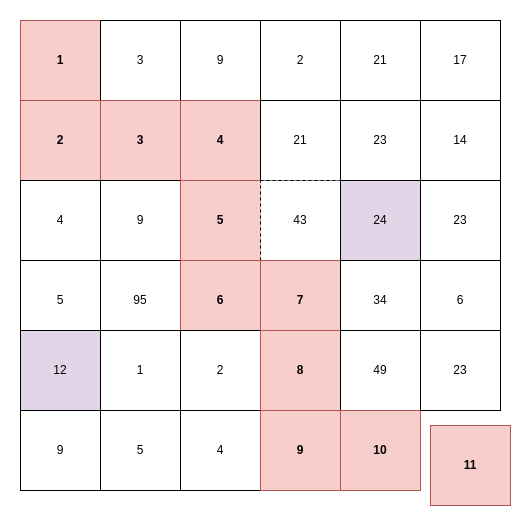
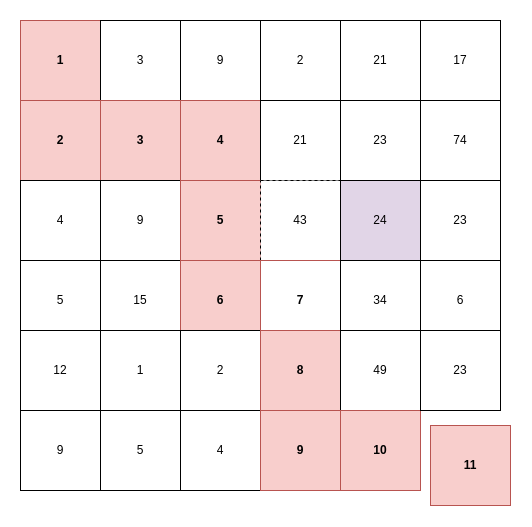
  <mxCell id="0" />
  <mxCell id="1" parent="0" />
  <mxCell id="2" value="&lt;b&gt;1&lt;/b&gt;" style="whiteSpace=wrap;html=1;aspect=fixed;fillColor=#f8cecc;strokeColor=#b85450;" vertex="1" parent="1"><mxGeometry width="80" height="80" as="geometry" x="20" y="20" /></mxCell>
  <mxCell id="3" value="3" style="whiteSpace=wrap;html=1;aspect=fixed;" vertex="1" parent="1"><mxGeometry x="100" width="80" height="80" as="geometry" y="20" /></mxCell>
  <mxCell id="4" value="9" style="whiteSpace=wrap;html=1;aspect=fixed;" vertex="1" parent="1"><mxGeometry x="180" width="80" height="80" as="geometry" y="20" /></mxCell>
  <mxCell id="5" value="2" style="whiteSpace=wrap;html=1;aspect=fixed;" vertex="1" parent="1"><mxGeometry x="260" width="80" height="80" as="geometry" y="20" /></mxCell>
  <mxCell id="6" value="21" style="whiteSpace=wrap;html=1;aspect=fixed;" vertex="1" parent="1"><mxGeometry x="340" width="80" height="80" as="geometry" y="20" /></mxCell>
  <mxCell id="7" value="2" style="whiteSpace=wrap;html=1;aspect=fixed;fontStyle=1;fillColor=#f8cecc;strokeColor=#b85450;" vertex="1" parent="1"><mxGeometry y="100" width="80" height="80" as="geometry" x="20" /></mxCell>
  <mxCell id="8" value="3" style="whiteSpace=wrap;html=1;aspect=fixed;fontStyle=1;fillColor=#f8cecc;strokeColor=#b85450;" vertex="1" parent="1"><mxGeometry x="100" y="100" width="80" height="80" as="geometry" /></mxCell>
  <mxCell id="9" value="4" style="whiteSpace=wrap;html=1;aspect=fixed;fontStyle=1;fillColor=#f8cecc;strokeColor=#b85450;" vertex="1" parent="1"><mxGeometry x="180" y="100" width="80" height="80" as="geometry" /></mxCell>
  <mxCell id="10" value="21" style="whiteSpace=wrap;html=1;aspect=fixed;" vertex="1" parent="1"><mxGeometry x="260" y="100" width="80" height="80" as="geometry" /></mxCell>
  <mxCell id="11" value="23" style="whiteSpace=wrap;html=1;aspect=fixed;" vertex="1" parent="1"><mxGeometry x="340" y="100" width="80" height="80" as="geometry" /></mxCell>
  <mxCell id="12" value="4" style="whiteSpace=wrap;html=1;aspect=fixed;" vertex="1" parent="1"><mxGeometry y="180" width="80" height="80" as="geometry" x="20" /></mxCell>
  <mxCell id="13" value="9" style="whiteSpace=wrap;html=1;aspect=fixed;" vertex="1" parent="1"><mxGeometry x="100" y="180" width="80" height="80" as="geometry" /></mxCell>
  <mxCell id="14" value="5" style="whiteSpace=wrap;html=1;aspect=fixed;fontStyle=1;fillColor=#f8cecc;strokeColor=#b85450;" vertex="1" parent="1"><mxGeometry x="180" y="180" width="80" height="80" as="geometry" /></mxCell>
  <mxCell id="15" value="43" style="whiteSpace=wrap;html=1;aspect=fixed;dashed=1;" vertex="1" parent="1"><mxGeometry x="260" y="180" width="80" height="80" as="geometry" /></mxCell>
  <mxCell id="16" value="24" style="whiteSpace=wrap;html=1;aspect=fixed;fillColor=#e1d5e7;" vertex="1" parent="1"><mxGeometry x="340" y="180" width="80" height="80" as="geometry" /></mxCell>
  <mxCell id="17" value="5" style="whiteSpace=wrap;html=1;aspect=fixed;" vertex="1" parent="1"><mxGeometry y="260" width="80" height="80" as="geometry" x="20" /></mxCell>
- <mxCell id="18" value="95" style="whiteSpace=wrap;html=1;aspect=fixed;" vertex="1" parent="1"><mxGeometry x="100" y="260" width="80" height="80" as="geometry" /></mxCell>
+ <mxCell id="18" value="15" style="whiteSpace=wrap;html=1;aspect=fixed;" vertex="1" parent="1"><mxGeometry x="100" y="260" width="80" height="80" as="geometry" /></mxCell>
  <mxCell id="19" value="6" style="whiteSpace=wrap;html=1;aspect=fixed;fontStyle=1;fillColor=#f8cecc;strokeColor=#b85450;" vertex="1" parent="1"><mxGeometry x="180" y="260" width="80" height="80" as="geometry" /></mxCell>
- <mxCell id="20" value="7" style="whiteSpace=wrap;html=1;aspect=fixed;fontStyle=1;fillColor=#f8cecc;strokeColor=#b85450;" vertex="1" parent="1"><mxGeometry x="260" y="260" width="80" height="80" as="geometry" /></mxCell>
+ <mxCell id="20" value="7" style="whiteSpace=wrap;html=1;aspect=fixed;fontStyle=1;fillColor=#ffffff;strokeColor=#b85450;" vertex="1" parent="1"><mxGeometry x="260" y="260" width="80" height="80" as="geometry" /></mxCell>
  <mxCell id="21" value="34" style="whiteSpace=wrap;html=1;aspect=fixed;" vertex="1" parent="1"><mxGeometry x="340" y="260" width="80" height="80" as="geometry" /></mxCell>
- <mxCell id="22" value="12" style="whiteSpace=wrap;html=1;aspect=fixed;fillColor=#e1d5e7;" vertex="1" parent="1"><mxGeometry y="330" width="80" height="80" as="geometry" x="20" /></mxCell>
+ <mxCell id="22" value="12" style="whiteSpace=wrap;html=1;aspect=fixed;" vertex="1" parent="1"><mxGeometry y="330" width="80" height="80" as="geometry" x="20" /></mxCell>
  <mxCell id="23" value="1" style="whiteSpace=wrap;html=1;aspect=fixed;" vertex="1" parent="1"><mxGeometry x="100" y="330" width="80" height="80" as="geometry" /></mxCell>
  <mxCell id="24" value="2" style="whiteSpace=wrap;html=1;aspect=fixed;" vertex="1" parent="1"><mxGeometry x="180" y="330" width="80" height="80" as="geometry" /></mxCell>
  <mxCell id="25" value="8" style="whiteSpace=wrap;html=1;aspect=fixed;fontStyle=1;fillColor=#f8cecc;strokeColor=#b85450;" vertex="1" parent="1"><mxGeometry x="260" y="330" width="80" height="80" as="geometry" /></mxCell>
  <mxCell id="26" value="49" style="whiteSpace=wrap;html=1;aspect=fixed;" vertex="1" parent="1"><mxGeometry x="340" y="330" width="80" height="80" as="geometry" /></mxCell>
  <mxCell id="27" value="9" style="whiteSpace=wrap;html=1;aspect=fixed;" vertex="1" parent="1"><mxGeometry y="410" width="80" height="80" as="geometry" x="20" /></mxCell>
  <mxCell id="28" value="5" style="whiteSpace=wrap;html=1;aspect=fixed;" vertex="1" parent="1"><mxGeometry x="100" y="410" width="80" height="80" as="geometry" /></mxCell>
  <mxCell id="29" value="4" style="whiteSpace=wrap;html=1;aspect=fixed;" vertex="1" parent="1"><mxGeometry x="180" y="410" width="80" height="80" as="geometry" /></mxCell>
  <mxCell id="30" value="9" style="whiteSpace=wrap;html=1;aspect=fixed;fontStyle=1;fillColor=#f8cecc;strokeColor=#b85450;" vertex="1" parent="1"><mxGeometry x="260" y="410" width="80" height="80" as="geometry" /></mxCell>
  <mxCell id="31" value="10" style="whiteSpace=wrap;html=1;aspect=fixed;fontStyle=1;fillColor=#f8cecc;strokeColor=#b85450;" vertex="1" parent="1"><mxGeometry x="340" y="410" width="80" height="80" as="geometry" /></mxCell>
  <mxCell id="32" value="17" style="whiteSpace=wrap;html=1;aspect=fixed;" vertex="1" parent="1"><mxGeometry x="420" width="80" height="80" as="geometry" y="20" /></mxCell>
- <mxCell id="33" value="14" style="whiteSpace=wrap;html=1;aspect=fixed;" vertex="1" parent="1"><mxGeometry x="420" y="100" width="80" height="80" as="geometry" /></mxCell>
+ <mxCell id="33" value="74" style="whiteSpace=wrap;html=1;aspect=fixed;" vertex="1" parent="1"><mxGeometry x="420" y="100" width="80" height="80" as="geometry" /></mxCell>
  <mxCell id="34" value="23" style="whiteSpace=wrap;html=1;aspect=fixed;" vertex="1" parent="1"><mxGeometry x="420" y="180" width="80" height="80" as="geometry" /></mxCell>
  <mxCell id="35" value="6" style="whiteSpace=wrap;html=1;aspect=fixed;" vertex="1" parent="1"><mxGeometry x="420" y="260" width="80" height="80" as="geometry" /></mxCell>
  <mxCell id="36" value="23" style="whiteSpace=wrap;html=1;aspect=fixed;" vertex="1" parent="1"><mxGeometry x="420" y="330" width="80" height="80" as="geometry" /></mxCell>
  <mxCell id="37" value="11" style="whiteSpace=wrap;html=1;aspect=fixed;fontStyle=1;fillColor=#f8cecc;strokeColor=#b85450;" vertex="1" parent="1"><mxGeometry x="430" y="425" width="80" height="80" as="geometry" /></mxCell>
